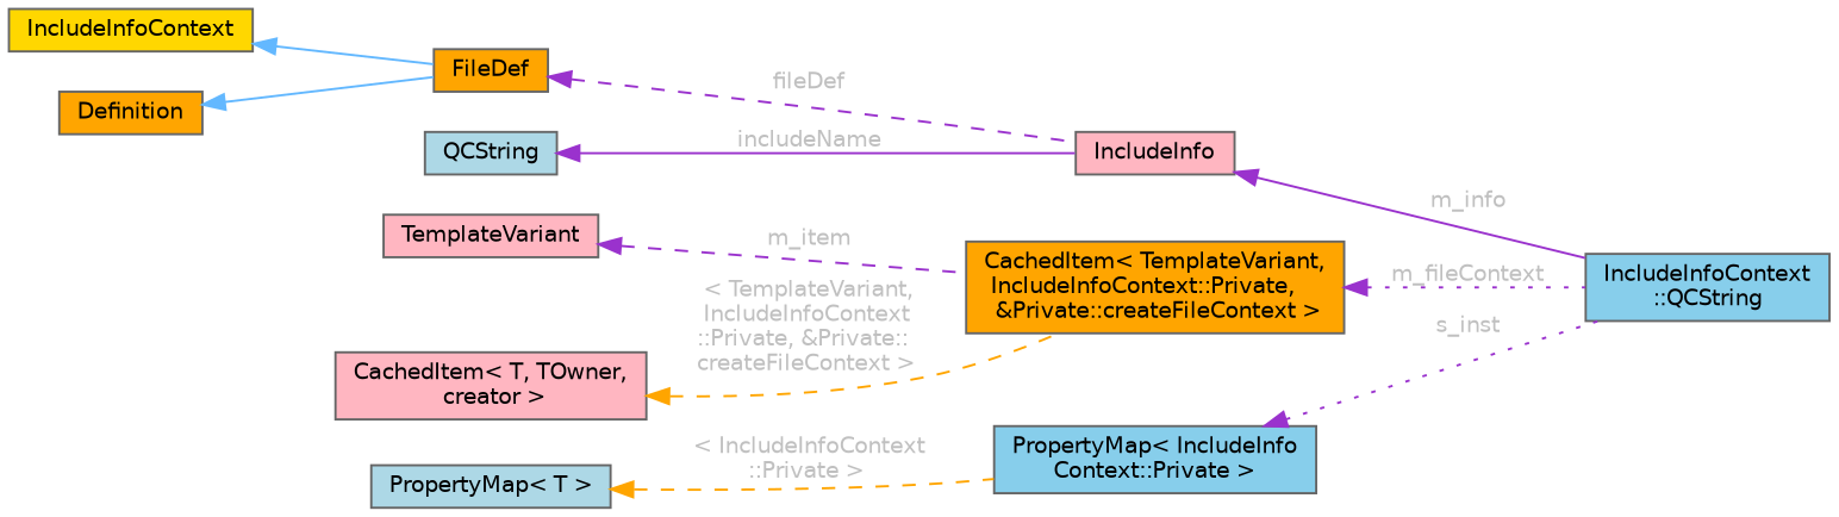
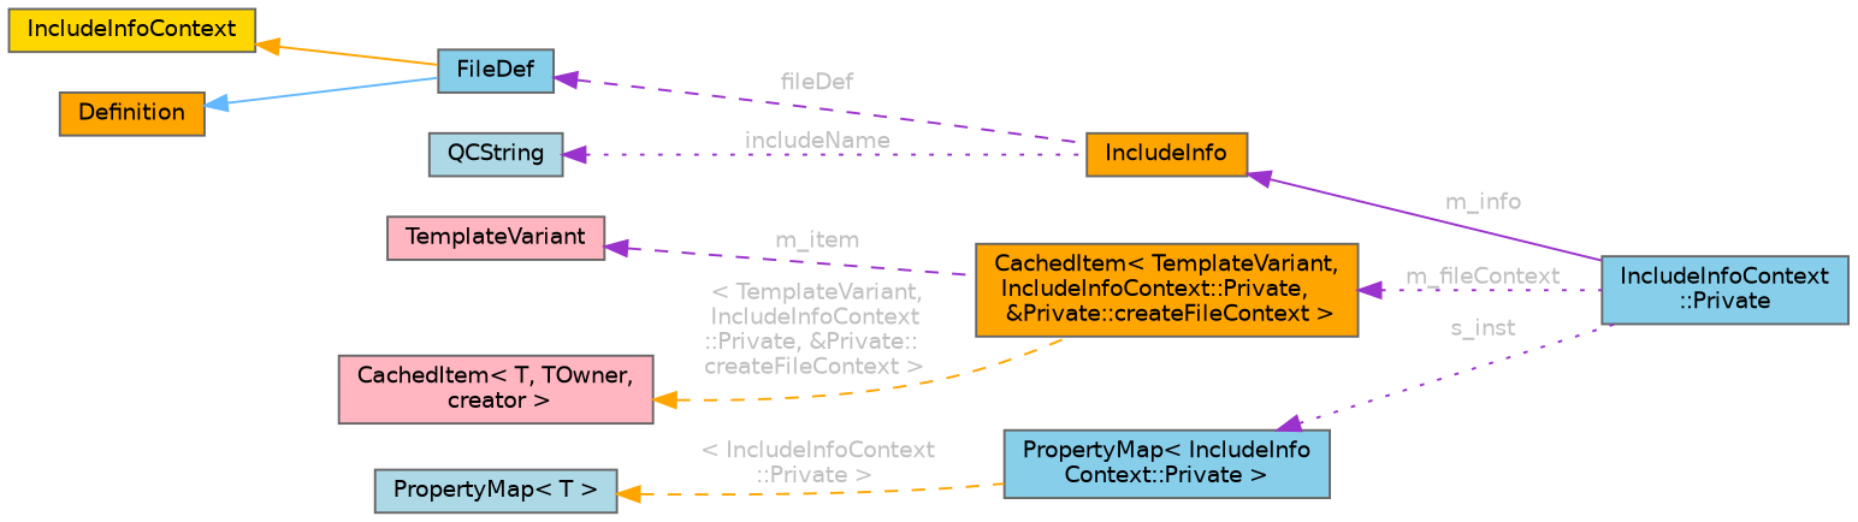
  digraph {
    rankdir=LR
    node [color=gray40 fillcolor=skyblue fontname=Helvetica fontsize=10 shape=box style=filled]
    edge [color=darkorchid3 dir=back fontcolor=grey fontname=Helvetica fontsize=10 labelfontname=Helvetica labelfontsize=10 style=solid]
-   n1 [fontcolor=black height=0.2 label="IncludeInfoContext\l::QCString" width=0.4]
-   n2 [fillcolor=lightpink height=0.2 label=IncludeInfo width=0.4]
-   n3 [fillcolor=orange height=0.2 label=FileDef width=0.4]
+   n1 [fontcolor=black height=0.2 label="IncludeInfoContext\l::Private" width=0.4]
+   n2 [fillcolor=orange height=0.2 label=IncludeInfo width=0.4]
+   n3 [height=0.2 label=FileDef width=0.4]
    n4 [fillcolor=gold height=0.2 label=IncludeInfoContext width=0.4]
    n5 [fillcolor=orange height=0.2 label=Definition width=0.4]
    n6 [fillcolor=lightblue height=0.2 label=QCString width=0.4]
    n7 [fillcolor=orange height=0.2 label="CachedItem\< TemplateVariant,\l IncludeInfoContext::Private,\l &Private::createFileContext \>" width=0.4]
    n8 [fillcolor=lightpink height=0.2 label=TemplateVariant width=0.4]
    n9 [fillcolor=lightpink height=0.2 label="CachedItem\< T, TOwner,\l creator \>" width=0.4]
    n10 [height=0.2 label="PropertyMap\< IncludeInfo\lContext::Private \>" width=0.4]
    n11 [fillcolor=lightblue height=0.2 label="PropertyMap\< T \>" width=0.4]
    n2 -> n1 [label=" m_info"]
    n3 -> n2 [label=" fileDef" style=dashed]
-   n4 -> n3 [color=steelblue1 fontcolor=""]
+   n4 -> n3 [color=orange fontcolor=""]
    n5 -> n3 [color=steelblue1 fontcolor=""]
-   n6 -> n2 [label=" includeName"]
+   n6 -> n2 [label=" includeName" style=dotted]
    n7 -> n1 [label=" m_fileContext" style=dotted]
    n8 -> n7 [label=" m_item" style=dashed]
    n9 -> n7 [color=orange label=" \< TemplateVariant,\l IncludeInfoContext\l::Private, &Private::\lcreateFileContext \>" style=dashed]
    n10 -> n1 [label=" s_inst" style=dotted]
    n11 -> n10 [color=orange label=" \< IncludeInfoContext\l::Private \>" style=dashed]
  }
